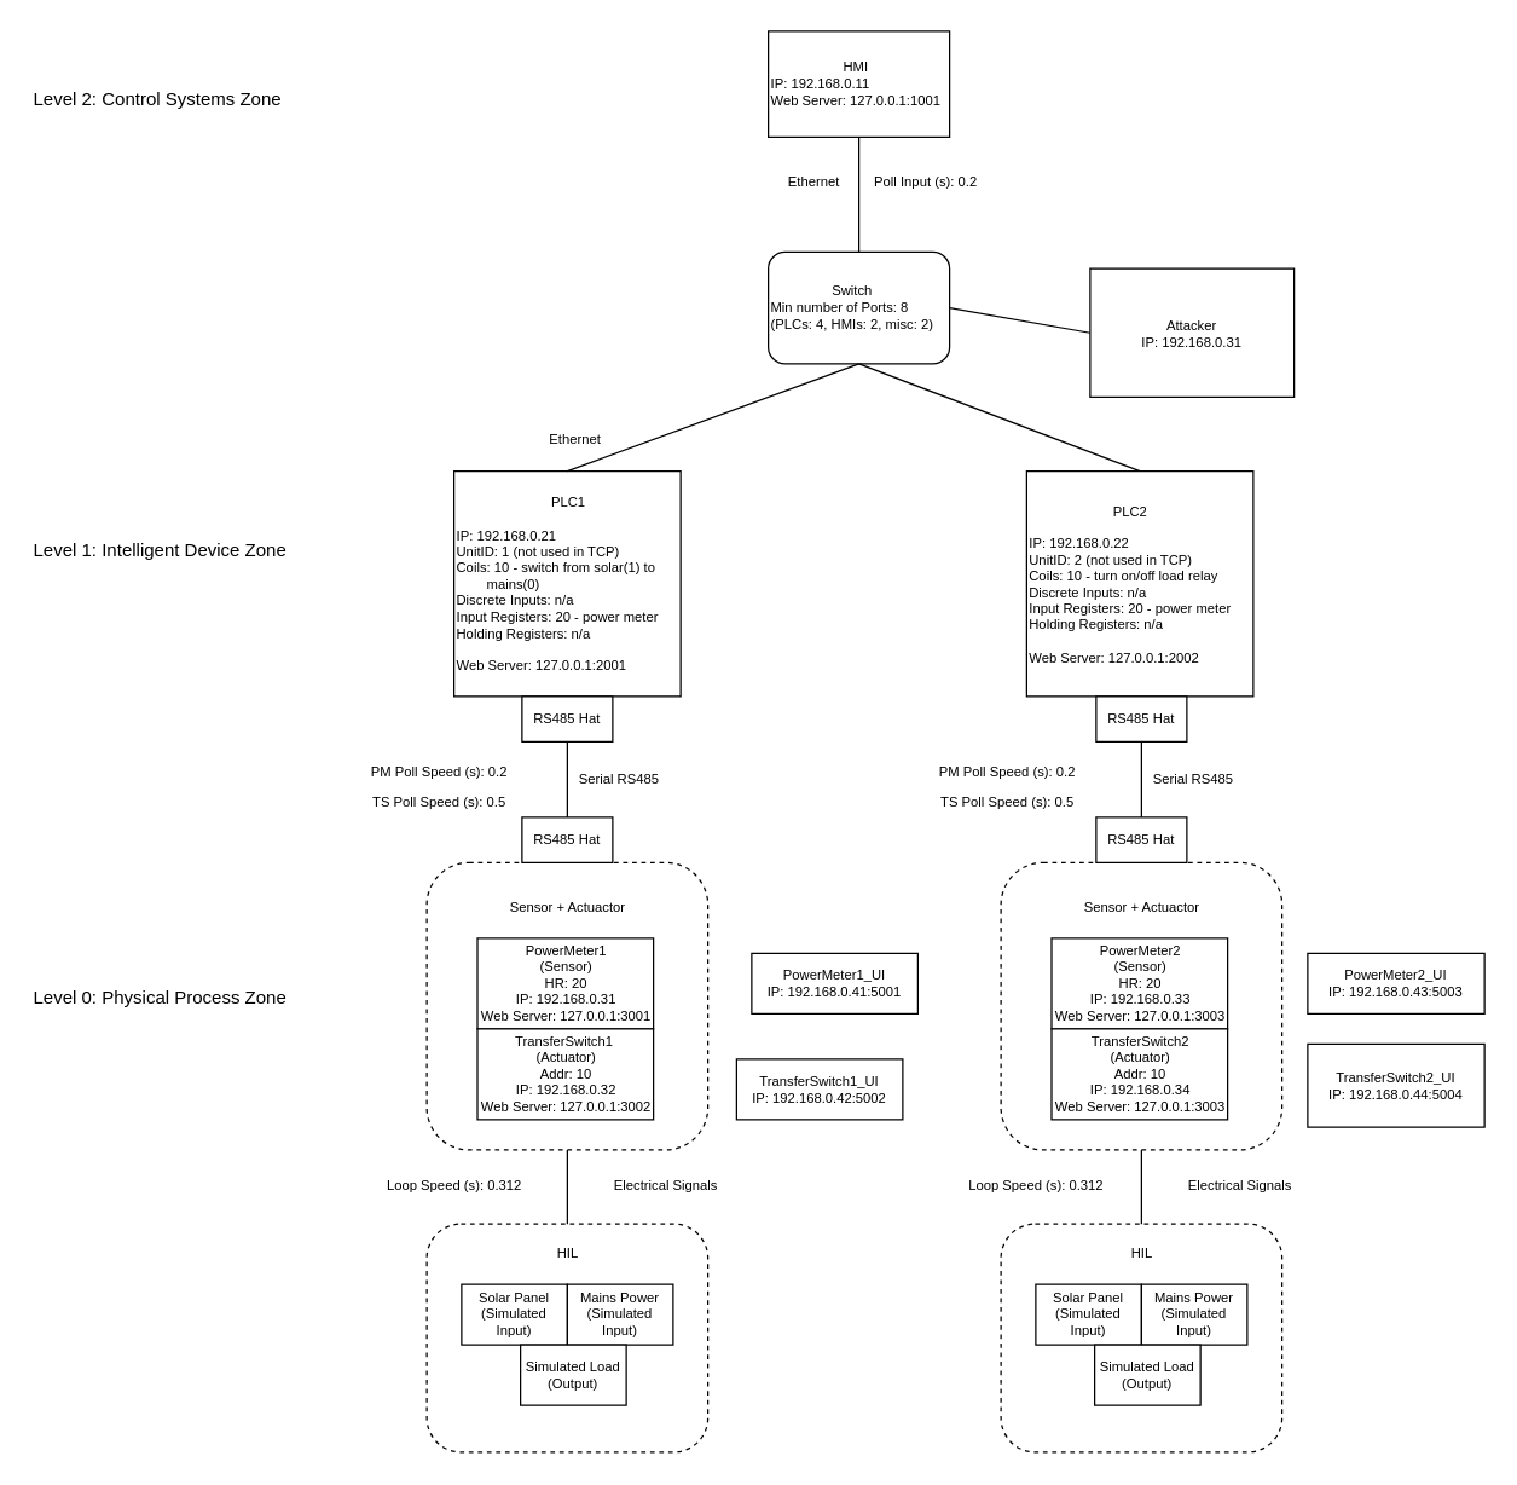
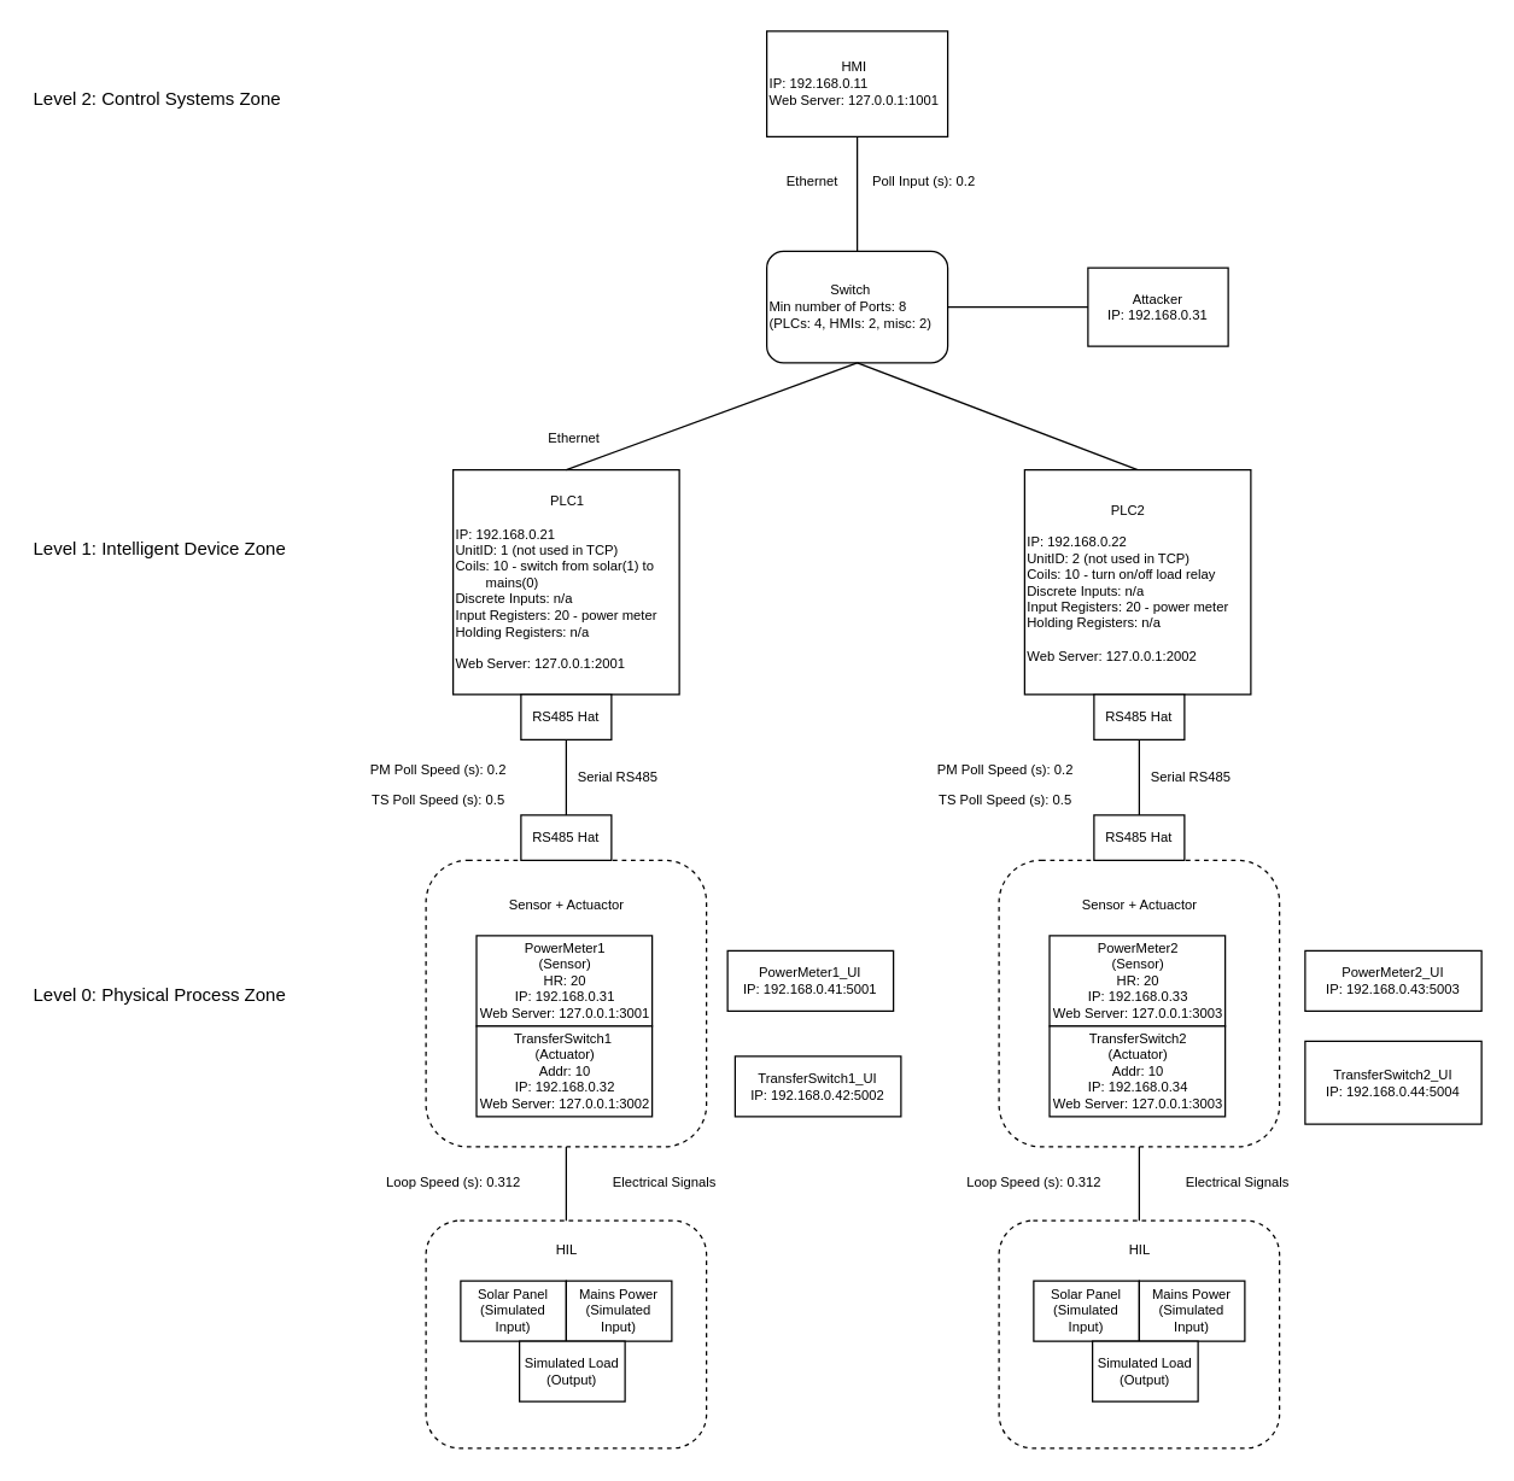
  <mxCell id="0" />
  <mxCell id="1" parent="0" />
  <mxCell id="2" value="" style="rounded=1;whiteSpace=wrap;html=1;dashed=1;fillColor=none;verticalAlign=bottom;" parent="1" vertex="1"><mxGeometry x="282" y="809" width="186" height="151" as="geometry" /></mxCell>
  <mxCell id="3" value="" style="rounded=1;whiteSpace=wrap;html=1;dashed=1;fillColor=none;" parent="1" vertex="1"><mxGeometry x="282" y="570" width="186" height="190" as="geometry" /></mxCell>
  <mxCell id="4" value="&lt;div style=&quot;text-align: center;&quot;&gt;&lt;span style=&quot;background-color: initial;&quot;&gt;HMI&lt;/span&gt;&lt;/div&gt;&lt;div style=&quot;font-size: 9px;&quot;&gt;IP: 192.168.0.11&lt;/div&gt;&lt;div style=&quot;font-size: 9px;&quot;&gt;Web Server: 127.0.0.1:1001&lt;/div&gt;" style="rounded=0;whiteSpace=wrap;html=1;fontSize=9;align=left;" parent="1" vertex="1"><mxGeometry x="508" y="20" width="120" height="70" as="geometry" /></mxCell>
  <mxCell id="5" value="&lt;div style=&quot;text-align: center;&quot;&gt;&lt;span style=&quot;background-color: initial;&quot;&gt;Switch&lt;/span&gt;&lt;/div&gt;&lt;div&gt;Min number of Ports: 8&lt;/div&gt;&lt;div&gt;(PLCs: 4, HMIs: 2, misc: 2)&lt;/div&gt;" style="rounded=1;whiteSpace=wrap;html=1;fontSize=9;align=left;" parent="1" vertex="1"><mxGeometry x="508" y="166" width="120" height="74" as="geometry" /></mxCell>
  <mxCell id="6" value="&lt;div style=&quot;text-align: center;&quot;&gt;&lt;span style=&quot;background-color: initial;&quot;&gt;PLC1&lt;/span&gt;&lt;/div&gt;&lt;div style=&quot;text-align: center;&quot;&gt;&lt;span style=&quot;background-color: initial;&quot;&gt;&lt;br&gt;&lt;/span&gt;&lt;/div&gt;&lt;div style=&quot;font-size: 9px;&quot;&gt;IP: 192.168.0.21&lt;/div&gt;&lt;div style=&quot;font-size: 9px;&quot;&gt;UnitID: 1 (not used in TCP)&lt;/div&gt;&lt;div style=&quot;font-size: 9px;&quot;&gt;Coils: 10 - switch from solar(1) to &lt;span style=&quot;white-space: pre;&quot;&gt;&#09;&lt;/span&gt;mains(0)&lt;/div&gt;&lt;div style=&quot;font-size: 9px;&quot;&gt;Discrete Inputs: n/a&lt;/div&gt;&lt;div style=&quot;font-size: 9px;&quot;&gt;Input Registers: 20 - power meter&lt;/div&gt;&lt;div style=&quot;font-size: 9px;&quot;&gt;Holding Registers: n/a&lt;/div&gt;&lt;div style=&quot;font-size: 9px;&quot;&gt;&lt;br&gt;&lt;/div&gt;&lt;div style=&quot;font-size: 9px;&quot;&gt;Web Server: 127.0.0.1:2001&lt;/div&gt;" style="rounded=0;whiteSpace=wrap;html=1;fontSize=9;align=left;horizontal=1;" parent="1" vertex="1"><mxGeometry x="300" y="311" width="150" height="149" as="geometry" /></mxCell>
  <mxCell id="7" value="" style="endArrow=none;html=1;rounded=0;exitX=0.5;exitY=1;exitDx=0;exitDy=0;entryX=0.5;entryY=0;entryDx=0;entryDy=0;" parent="1" source="5" target="6" edge="1"><mxGeometry width="50" height="50" relative="1" as="geometry"><mxPoint x="368" y="190" as="sourcePoint" /><mxPoint x="368" y="140" as="targetPoint" /></mxGeometry></mxCell>
  <mxCell id="8" value="" style="endArrow=none;html=1;rounded=0;entryX=0.5;entryY=0;entryDx=0;entryDy=0;exitX=0.5;exitY=1;exitDx=0;exitDy=0;" parent="1" source="5" target="10" edge="1"><mxGeometry width="50" height="50" relative="1" as="geometry"><mxPoint x="358" y="180" as="sourcePoint" /><mxPoint x="501" y="136" as="targetPoint" /></mxGeometry></mxCell>
  <mxCell id="9" value="" style="endArrow=none;html=1;rounded=0;exitX=0.5;exitY=0;exitDx=0;exitDy=0;entryX=0.5;entryY=1;entryDx=0;entryDy=0;" parent="1" source="5" target="4" edge="1"><mxGeometry width="50" height="50" relative="1" as="geometry"><mxPoint x="548" y="180" as="sourcePoint" /><mxPoint x="598" y="130" as="targetPoint" /></mxGeometry></mxCell>
  <mxCell id="10" value="&lt;div style=&quot;text-align: center;&quot;&gt;&lt;span style=&quot;background-color: initial;&quot;&gt;PLC2&lt;/span&gt;&lt;/div&gt;&lt;div style=&quot;text-align: center;&quot;&gt;&lt;span style=&quot;background-color: initial;&quot;&gt;&lt;br&gt;&lt;/span&gt;&lt;/div&gt;&lt;div style=&quot;font-size: 9px;&quot;&gt;IP: 192.168.0.22&lt;/div&gt;&lt;div style=&quot;font-size: 9px;&quot;&gt;UnitID: 2 (not used in TCP)&lt;/div&gt;&lt;div style=&quot;font-size: 9px;&quot;&gt;Coils: 10 - turn on/off load relay&lt;/div&gt;&lt;div style=&quot;font-size: 9px;&quot;&gt;Discrete Inputs: n/a&lt;/div&gt;&lt;div style=&quot;font-size: 9px;&quot;&gt;Input Registers: 20 - power meter&lt;/div&gt;&lt;div style=&quot;font-size: 9px;&quot;&gt;Holding Registers: n/a&lt;/div&gt;&lt;div style=&quot;font-size: 9px;&quot;&gt;&lt;br&gt;&lt;/div&gt;&lt;div style=&quot;font-size: 9px;&quot;&gt;Web Server: 127.0.0.1:2002&lt;/div&gt;" style="rounded=0;whiteSpace=wrap;html=1;fontSize=9;align=left;horizontal=1;" parent="1" vertex="1"><mxGeometry x="679" y="311" width="150" height="149" as="geometry" /></mxCell>
- <mxCell id="11" value="Attacker&lt;div&gt;IP: 192.168.0.31&lt;/div&gt;" style="rounded=0;whiteSpace=wrap;html=1;fontSize=9;" parent="1" vertex="1"><mxGeometry x="721" y="177" width="135" height="85" as="geometry" /></mxCell>
+ <mxCell id="11" value="Attacker&lt;div&gt;IP: 192.168.0.31&lt;/div&gt;" style="rounded=0;whiteSpace=wrap;html=1;fontSize=9;" parent="1" vertex="1"><mxGeometry x="721" y="177" width="93" height="52" as="geometry" /></mxCell>
  <mxCell id="12" value="" style="endArrow=none;html=1;rounded=0;entryX=0;entryY=0.5;entryDx=0;entryDy=0;exitX=1;exitY=0.5;exitDx=0;exitDy=0;" parent="1" source="5" target="11" edge="1"><mxGeometry width="50" height="50" relative="1" as="geometry"><mxPoint x="578" y="250" as="sourcePoint" /><mxPoint x="658" y="304" as="targetPoint" /></mxGeometry></mxCell>
  <mxCell id="13" value="Level 1: Intelligent Device Zone" style="text;html=1;align=left;verticalAlign=middle;resizable=0;points=[];autosize=1;strokeColor=none;fillColor=none;" parent="1" vertex="1"><mxGeometry x="20" y="349" width="190" height="30" as="geometry" /></mxCell>
  <mxCell id="14" value="Level 2: Control Systems Zone" style="text;html=1;align=left;verticalAlign=middle;resizable=0;points=[];autosize=1;strokeColor=none;fillColor=none;" parent="1" vertex="1"><mxGeometry x="20" y="50" width="190" height="30" as="geometry" /></mxCell>
  <mxCell id="15" value="Level 0: Physical Process Zone" style="text;html=1;align=left;verticalAlign=middle;resizable=0;points=[];autosize=1;strokeColor=none;fillColor=none;" parent="1" vertex="1"><mxGeometry x="20" y="645" width="190" height="30" as="geometry" /></mxCell>
  <mxCell id="16" value="Solar Panel (Simulated Input)" style="rounded=0;whiteSpace=wrap;html=1;fontSize=9;" parent="1" vertex="1"><mxGeometry x="305" y="849" width="70" height="40" as="geometry" /></mxCell>
  <mxCell id="17" value="Mains Power (Simulated Input)" style="rounded=0;whiteSpace=wrap;html=1;fontSize=9;" parent="1" vertex="1"><mxGeometry x="375" y="849" width="70" height="40" as="geometry" /></mxCell>
  <mxCell id="18" value="Simulated Load (Output)" style="rounded=0;whiteSpace=wrap;html=1;fontSize=9;" parent="1" vertex="1"><mxGeometry x="344" y="889" width="70" height="40" as="geometry" /></mxCell>
  <mxCell id="19" value="PowerMeter1&lt;div&gt;(Sensor)&lt;/div&gt;&lt;div&gt;HR: 20&lt;/div&gt;&lt;div&gt;IP: 192.168.0.31&lt;/div&gt;&lt;div&gt;Web Server: 127.0.0.1:3001&lt;/div&gt;" style="rounded=0;whiteSpace=wrap;html=1;fontSize=9;align=center;" parent="1" vertex="1"><mxGeometry x="315.5" y="620" width="116.5" height="60" as="geometry" /></mxCell>
  <mxCell id="20" value="" style="endArrow=none;html=1;rounded=0;entryX=0.5;entryY=1;entryDx=0;entryDy=0;exitX=0.5;exitY=0;exitDx=0;exitDy=0;" parent="1" source="25" target="24" edge="1"><mxGeometry width="50" height="50" relative="1" as="geometry"><mxPoint x="374" y="530" as="sourcePoint" /><mxPoint x="494" y="550" as="targetPoint" /></mxGeometry></mxCell>
  <mxCell id="21" value="Ethernet" style="text;html=1;align=center;verticalAlign=middle;resizable=0;points=[];autosize=1;strokeColor=none;fillColor=none;fontSize=9;" parent="1" vertex="1"><mxGeometry x="508" y="110" width="60" height="20" as="geometry" /></mxCell>
  <mxCell id="22" value="Ethernet" style="text;html=1;align=center;verticalAlign=middle;resizable=0;points=[];autosize=1;strokeColor=none;fillColor=none;fontSize=9;" parent="1" vertex="1"><mxGeometry x="350" y="280" width="60" height="20" as="geometry" /></mxCell>
  <mxCell id="23" value="Serial RS485" style="text;html=1;align=center;verticalAlign=middle;resizable=0;points=[];autosize=1;strokeColor=none;fillColor=none;fontSize=9;" parent="1" vertex="1"><mxGeometry x="369" y="505" width="80" height="20" as="geometry" /></mxCell>
  <mxCell id="24" value="RS485 Hat" style="rounded=0;whiteSpace=wrap;html=1;fontSize=9;" parent="1" vertex="1"><mxGeometry x="345" y="460" width="60" height="30" as="geometry" /></mxCell>
  <mxCell id="25" value="RS485 Hat" style="rounded=0;whiteSpace=wrap;html=1;fontSize=9;" parent="1" vertex="1"><mxGeometry x="345" y="540" width="60" height="30" as="geometry" /></mxCell>
  <mxCell id="26" value="Sensor + Actuactor" style="text;html=1;align=center;verticalAlign=middle;resizable=0;points=[];autosize=1;strokeColor=none;fillColor=none;fontSize=9;" parent="1" vertex="1"><mxGeometry x="325" y="590" width="100" height="20" as="geometry" /></mxCell>
  <mxCell id="27" value="Electrical Signals" style="text;html=1;align=center;verticalAlign=middle;resizable=0;points=[];autosize=1;strokeColor=none;fillColor=none;fontSize=9;" parent="1" vertex="1"><mxGeometry x="395" y="774" width="90" height="20" as="geometry" /></mxCell>
  <mxCell id="28" value="HIL" style="text;html=1;align=center;verticalAlign=middle;resizable=0;points=[];autosize=1;strokeColor=none;fillColor=none;fontSize=9;" parent="1" vertex="1"><mxGeometry x="355" y="819" width="40" height="20" as="geometry" /></mxCell>
  <mxCell id="29" value="" style="endArrow=none;html=1;rounded=0;entryX=0.5;entryY=1;entryDx=0;entryDy=0;" parent="1" source="2" target="3" edge="1"><mxGeometry width="50" height="50" relative="1" as="geometry"><mxPoint x="375" y="754" as="sourcePoint" /><mxPoint x="402" y="780" as="targetPoint" /></mxGeometry></mxCell>
  <mxCell id="30" value="TransferSwitch1&amp;nbsp;&lt;div&gt;(Actuator)&lt;div&gt;Addr: 10&lt;/div&gt;&lt;div&gt;IP: 192.168.0.32&lt;/div&gt;&lt;/div&gt;&lt;div&gt;Web Server: 127.0.0.1:3002&lt;/div&gt;" style="rounded=0;whiteSpace=wrap;html=1;fontSize=9;" parent="1" vertex="1"><mxGeometry x="315.5" y="680" width="116.5" height="60" as="geometry" /></mxCell>
  <mxCell id="31" value="" style="rounded=1;whiteSpace=wrap;html=1;dashed=1;fillColor=none;verticalAlign=bottom;" parent="1" vertex="1"><mxGeometry x="662" y="809" width="186" height="151" as="geometry" /></mxCell>
  <mxCell id="32" value="" style="rounded=1;whiteSpace=wrap;html=1;dashed=1;fillColor=none;" parent="1" vertex="1"><mxGeometry x="662" y="570" width="186" height="190" as="geometry" /></mxCell>
  <mxCell id="33" value="Solar Panel (Simulated Input)" style="rounded=0;whiteSpace=wrap;html=1;fontSize=9;" parent="1" vertex="1"><mxGeometry x="685" y="849" width="70" height="40" as="geometry" /></mxCell>
  <mxCell id="34" value="Mains Power (Simulated Input)" style="rounded=0;whiteSpace=wrap;html=1;fontSize=9;" parent="1" vertex="1"><mxGeometry x="755" y="849" width="70" height="40" as="geometry" /></mxCell>
  <mxCell id="35" value="Simulated Load (Output)" style="rounded=0;whiteSpace=wrap;html=1;fontSize=9;" parent="1" vertex="1"><mxGeometry x="724" y="889" width="70" height="40" as="geometry" /></mxCell>
  <mxCell id="36" value="PowerMeter2&lt;div&gt;(Sensor)&lt;/div&gt;&lt;div&gt;HR: 20&lt;/div&gt;&lt;div&gt;IP: 192.168.0.33&lt;/div&gt;&lt;div&gt;Web Server: 127.0.0.1:3003&lt;/div&gt;" style="rounded=0;whiteSpace=wrap;html=1;fontSize=9;align=center;" parent="1" vertex="1"><mxGeometry x="695.5" y="620" width="116.5" height="60" as="geometry" /></mxCell>
  <mxCell id="37" value="" style="endArrow=none;html=1;rounded=0;entryX=0.5;entryY=1;entryDx=0;entryDy=0;exitX=0.5;exitY=0;exitDx=0;exitDy=0;" parent="1" source="40" target="39" edge="1"><mxGeometry width="50" height="50" relative="1" as="geometry"><mxPoint x="754" y="530" as="sourcePoint" /><mxPoint x="874" y="550" as="targetPoint" /></mxGeometry></mxCell>
  <mxCell id="38" value="Serial RS485" style="text;html=1;align=center;verticalAlign=middle;resizable=0;points=[];autosize=1;strokeColor=none;fillColor=none;fontSize=9;" parent="1" vertex="1"><mxGeometry x="749" y="505" width="80" height="20" as="geometry" /></mxCell>
  <mxCell id="39" value="RS485 Hat" style="rounded=0;whiteSpace=wrap;html=1;fontSize=9;" parent="1" vertex="1"><mxGeometry x="725" y="460" width="60" height="30" as="geometry" /></mxCell>
  <mxCell id="40" value="RS485 Hat" style="rounded=0;whiteSpace=wrap;html=1;fontSize=9;" parent="1" vertex="1"><mxGeometry x="725" y="540" width="60" height="30" as="geometry" /></mxCell>
  <mxCell id="41" value="Sensor + Actuactor" style="text;html=1;align=center;verticalAlign=middle;resizable=0;points=[];autosize=1;strokeColor=none;fillColor=none;fontSize=9;" parent="1" vertex="1"><mxGeometry x="705" y="590" width="100" height="20" as="geometry" /></mxCell>
  <mxCell id="42" value="Electrical Signals" style="text;html=1;align=center;verticalAlign=middle;resizable=0;points=[];autosize=1;strokeColor=none;fillColor=none;fontSize=9;" parent="1" vertex="1"><mxGeometry x="775" y="774" width="90" height="20" as="geometry" /></mxCell>
  <mxCell id="43" value="HIL" style="text;html=1;align=center;verticalAlign=middle;resizable=0;points=[];autosize=1;strokeColor=none;fillColor=none;fontSize=9;" parent="1" vertex="1"><mxGeometry x="735" y="819" width="40" height="20" as="geometry" /></mxCell>
  <mxCell id="44" value="" style="endArrow=none;html=1;rounded=0;entryX=0.5;entryY=1;entryDx=0;entryDy=0;" parent="1" source="31" target="32" edge="1"><mxGeometry width="50" height="50" relative="1" as="geometry"><mxPoint x="755" y="754" as="sourcePoint" /><mxPoint x="782" y="780" as="targetPoint" /></mxGeometry></mxCell>
  <mxCell id="45" value="TransferSwitch2&lt;div&gt;(Actuator)&lt;div&gt;Addr: 10&lt;/div&gt;&lt;div&gt;IP: 192.168.0.34&lt;/div&gt;&lt;/div&gt;&lt;div&gt;Web Server: 127.0.0.1:3003&lt;/div&gt;" style="rounded=0;whiteSpace=wrap;html=1;fontSize=9;" parent="1" vertex="1"><mxGeometry x="695.5" y="680" width="116.5" height="60" as="geometry" /></mxCell>
  <mxCell id="46" value="Poll Input (s): 0.2" style="text;html=1;align=center;verticalAlign=middle;resizable=0;points=[];autosize=1;strokeColor=none;fillColor=none;fontSize=9;" parent="1" vertex="1"><mxGeometry x="562" y="110" width="100" height="20" as="geometry" /></mxCell>
  <mxCell id="47" value="PM Poll Speed (s): 0.2" style="text;html=1;align=center;verticalAlign=middle;resizable=0;points=[];autosize=1;strokeColor=none;fillColor=none;fontSize=9;" parent="1" vertex="1"><mxGeometry x="235" y="500" width="110" height="20" as="geometry" /></mxCell>
  <mxCell id="48" value="PM Poll Speed (s): 0.2" style="text;html=1;align=center;verticalAlign=middle;resizable=0;points=[];autosize=1;strokeColor=none;fillColor=none;fontSize=9;" parent="1" vertex="1"><mxGeometry x="611" y="500" width="110" height="20" as="geometry" /></mxCell>
  <mxCell id="49" value="Loop Speed (s): 0.312" style="text;html=1;align=center;verticalAlign=middle;resizable=0;points=[];autosize=1;strokeColor=none;fillColor=none;fontSize=9;" parent="1" vertex="1"><mxGeometry x="240" y="774" width="120" height="20" as="geometry" /></mxCell>
  <mxCell id="50" value="Loop Speed (s): 0.312" style="text;html=1;align=center;verticalAlign=middle;resizable=0;points=[];autosize=1;strokeColor=none;fillColor=none;fontSize=9;" parent="1" vertex="1"><mxGeometry x="625" y="774" width="120" height="20" as="geometry" /></mxCell>
  <mxCell id="51" value="TS Poll Speed (s): 0.5" style="text;html=1;align=center;verticalAlign=middle;resizable=0;points=[];autosize=1;strokeColor=none;fillColor=none;fontSize=9;" parent="1" vertex="1"><mxGeometry x="235" y="520" width="110" height="20" as="geometry" /></mxCell>
  <mxCell id="52" value="TS Poll Speed (s): 0.5" style="text;html=1;align=center;verticalAlign=middle;resizable=0;points=[];autosize=1;strokeColor=none;fillColor=none;fontSize=9;" parent="1" vertex="1"><mxGeometry x="611" y="520" width="110" height="20" as="geometry" /></mxCell>
- <mxCell id="53" value="PowerMeter1_UI&lt;div&gt;&lt;span style=&quot;background-color: initial;&quot;&gt;IP: 192.168.0.41:5001&lt;/span&gt;&lt;/div&gt;" style="rounded=0;whiteSpace=wrap;html=1;fontSize=9;align=center;" vertex="1" parent="1"><mxGeometry x="497" y="630" width="110" height="40" as="geometry" /></mxCell>
+ <mxCell id="53" value="PowerMeter1_UI&lt;div&gt;&lt;span style=&quot;background-color: initial;&quot;&gt;IP: 192.168.0.41:5001&lt;/span&gt;&lt;/div&gt;" style="rounded=0;whiteSpace=wrap;html=1;fontSize=9;align=center;" vertex="1" parent="1"><mxGeometry x="482" y="630" width="110" height="40" as="geometry" /></mxCell>
  <mxCell id="54" value="&lt;div&gt;&lt;span style=&quot;background-color: initial;&quot;&gt;TransferSwitch1_UI&lt;/span&gt;&lt;/div&gt;&lt;div&gt;&lt;span style=&quot;background-color: initial;&quot;&gt;IP: 192.168.0.42:5002&lt;/span&gt;&lt;/div&gt;" style="rounded=0;whiteSpace=wrap;html=1;fontSize=9;align=center;" vertex="1" parent="1"><mxGeometry x="487" y="700" width="110" height="40" as="geometry" /></mxCell>
  <mxCell id="55" value="PowerMeter2_UI&lt;div&gt;&lt;span style=&quot;background-color: initial;&quot;&gt;IP: 192.168.0.43:5003&lt;/span&gt;&lt;/div&gt;" style="rounded=0;whiteSpace=wrap;html=1;fontSize=9;align=center;" vertex="1" parent="1"><mxGeometry x="865" y="630" width="117" height="40" as="geometry" /></mxCell>
  <mxCell id="56" value="TransferSwitch2_UI&lt;div&gt;&lt;span style=&quot;background-color: initial;&quot;&gt;IP: 192.168.0.44:5004&lt;/span&gt;&lt;/div&gt;" style="rounded=0;whiteSpace=wrap;html=1;fontSize=9;align=center;" vertex="1" parent="1"><mxGeometry x="865" y="690" width="117" height="55" as="geometry" /></mxCell>
